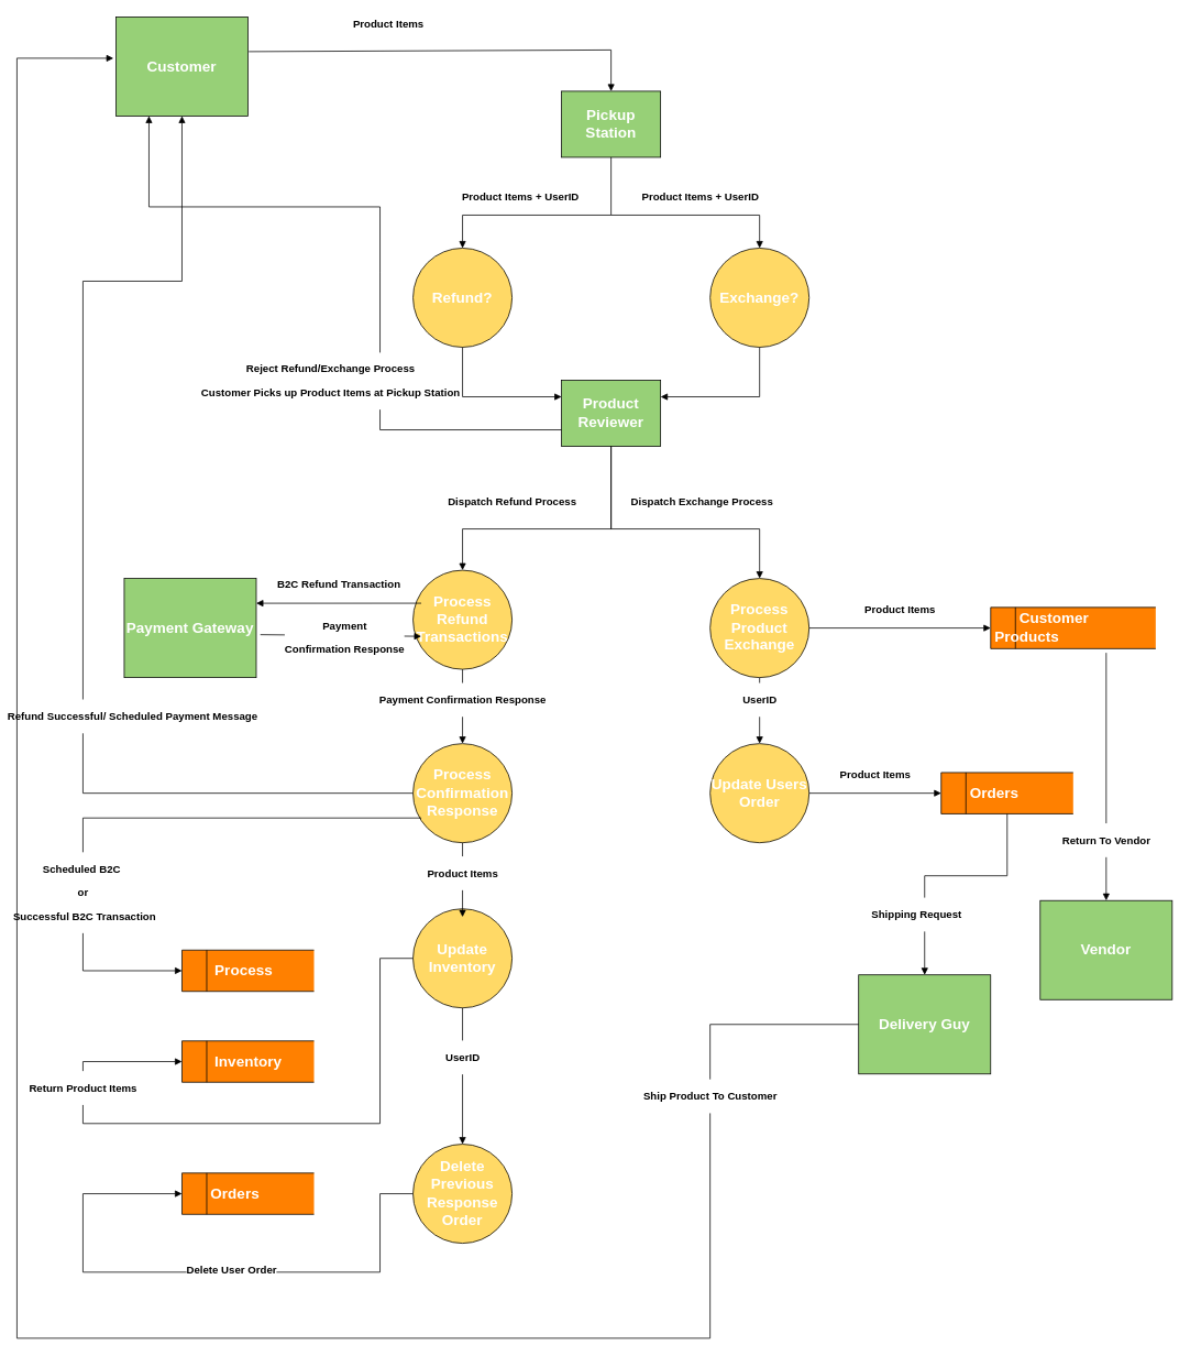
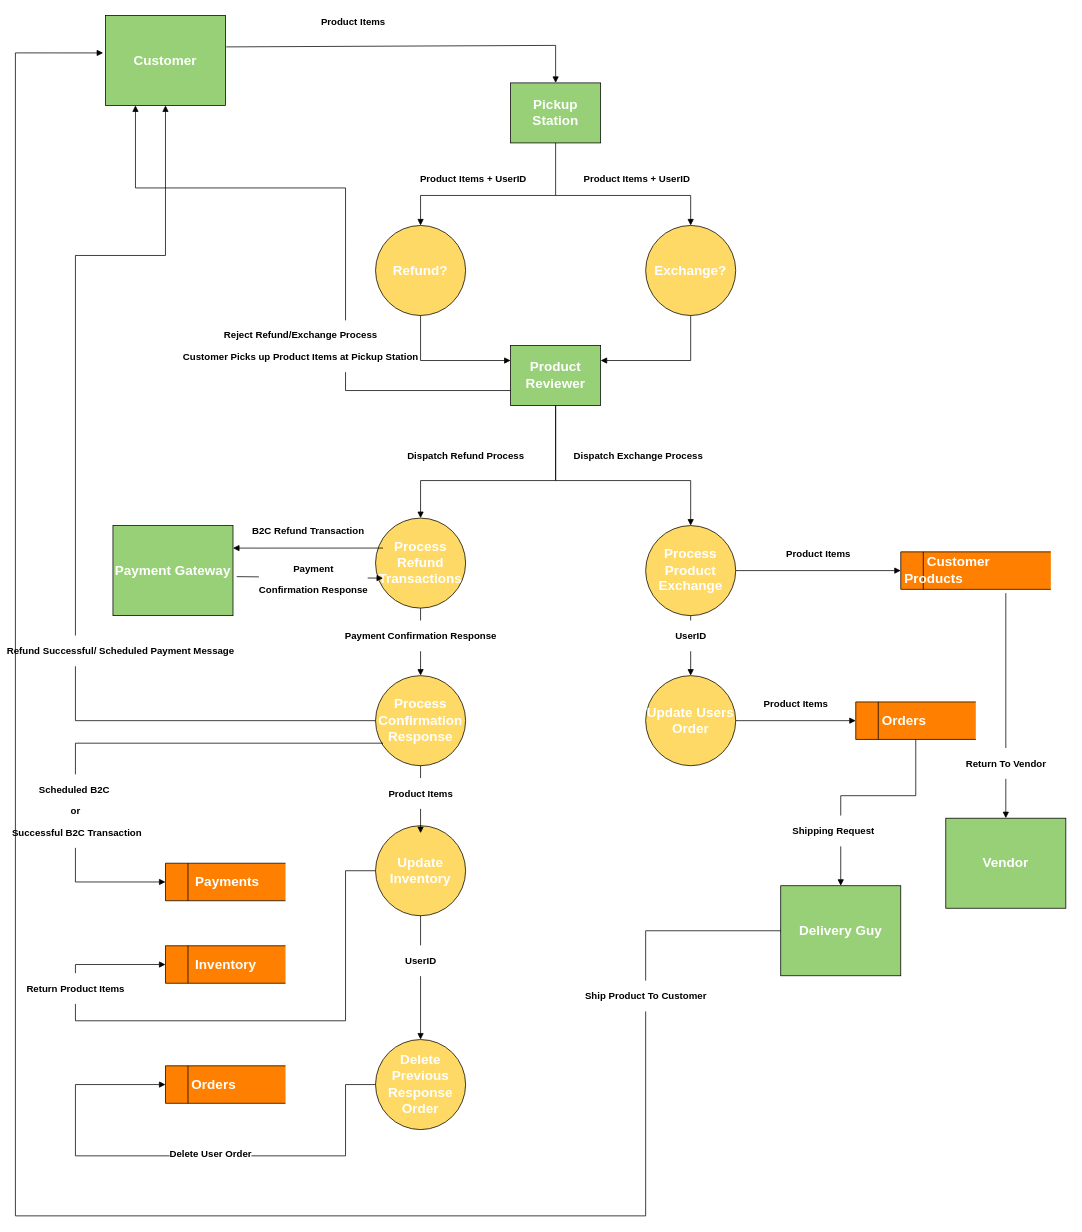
  <mxCell id="0" />
  <mxCell id="1" parent="0" />
  <mxCell id="2" value="&lt;h2&gt;&lt;font color=&quot;#ffffff&quot;&gt;Customer&lt;/font&gt;&lt;/h2&gt;" style="html=1;whiteSpace=wrap;fillColor=#97D077;" vertex="1" parent="1"><mxGeometry x="140" y="20" width="160" height="120" as="geometry" /></mxCell>
  <mxCell id="3" value="&lt;h2&gt;&lt;font color=&quot;#ffffff&quot;&gt;Pickup Station&lt;/font&gt;&lt;br&gt;&lt;/h2&gt;" style="html=1;whiteSpace=wrap;fillColor=#97D077;" vertex="1" parent="1"><mxGeometry x="680" y="110" width="120" height="80" as="geometry" /></mxCell>
  <mxCell id="4" value="&lt;h3&gt;Product Items&lt;br&gt;&lt;/h3&gt;" style="html=1;verticalAlign=bottom;endArrow=block;curved=0;rounded=0;entryX=0.5;entryY=0;entryDx=0;entryDy=0;exitX=1.006;exitY=0.35;exitDx=0;exitDy=0;exitPerimeter=0;" edge="1" parent="1" source="2" target="3"><mxGeometry x="-0.308" y="10" width="80" relative="1" as="geometry"><mxPoint x="620" y="60" as="sourcePoint" /><mxPoint x="700" y="60" as="targetPoint" /><Array as="points"><mxPoint x="740" y="60" /></Array><mxPoint as="offset" /></mxGeometry></mxCell>
  <mxCell id="5" value="&lt;h2&gt;&lt;font color=&quot;#ffffff&quot;&gt;Refund?&lt;/font&gt;&lt;/h2&gt;" style="ellipse;whiteSpace=wrap;html=1;aspect=fixed;fillColor=#FFD966;" vertex="1" parent="1"><mxGeometry x="500" y="300" width="120" height="120" as="geometry" /></mxCell>
  <mxCell id="6" value="&lt;h2&gt;&lt;font color=&quot;#ffffff&quot;&gt;Exchange?&lt;/font&gt;&lt;br&gt;&lt;/h2&gt;" style="ellipse;whiteSpace=wrap;html=1;aspect=fixed;fillColor=#FFD966;" vertex="1" parent="1"><mxGeometry x="860" y="300" width="120" height="120" as="geometry" /></mxCell>
  <mxCell id="7" value="&lt;h3&gt;Product Items + UserID&lt;br&gt;&lt;/h3&gt;" style="html=1;verticalAlign=bottom;endArrow=block;curved=0;rounded=0;entryX=0.5;entryY=0;entryDx=0;entryDy=0;" edge="1" parent="1" target="5"><mxGeometry width="80" relative="1" as="geometry"><mxPoint x="740" y="260" as="sourcePoint" /><mxPoint x="820" y="260" as="targetPoint" /><Array as="points"><mxPoint x="560" y="260" /></Array><mxPoint as="offset" /></mxGeometry></mxCell>
  <mxCell id="8" value="&lt;h3&gt;Product Items + UserID&lt;br&gt;&lt;/h3&gt;" style="html=1;verticalAlign=bottom;endArrow=block;curved=0;rounded=0;entryX=0.5;entryY=0;entryDx=0;entryDy=0;exitX=0.5;exitY=1;exitDx=0;exitDy=0;" edge="1" parent="1" source="3" target="6"><mxGeometry x="0.231" width="80" relative="1" as="geometry"><mxPoint x="740" y="260" as="sourcePoint" /><mxPoint x="820" y="260" as="targetPoint" /><Array as="points"><mxPoint x="740" y="260" /><mxPoint x="920" y="260" /></Array><mxPoint as="offset" /></mxGeometry></mxCell>
  <mxCell id="9" value="&lt;h2&gt;&lt;font color=&quot;#ffffff&quot;&gt;Product Reviewer&lt;/font&gt;&lt;br&gt;&lt;/h2&gt;" style="html=1;whiteSpace=wrap;fillColor=#97D077;" vertex="1" parent="1"><mxGeometry x="680" y="460" width="120" height="80" as="geometry" /></mxCell>
  <mxCell id="10" value="&lt;h3&gt;&lt;br&gt;&lt;/h3&gt;" style="html=1;verticalAlign=bottom;endArrow=block;curved=0;rounded=0;entryX=0;entryY=0.25;entryDx=0;entryDy=0;" edge="1" parent="1" target="9"><mxGeometry x="0.4" y="10" width="80" relative="1" as="geometry"><mxPoint x="560" y="420" as="sourcePoint" /><mxPoint x="640" y="420" as="targetPoint" /><Array as="points"><mxPoint x="560" y="480" /></Array><mxPoint as="offset" /></mxGeometry></mxCell>
  <mxCell id="11" value="" style="html=1;verticalAlign=bottom;endArrow=block;curved=0;rounded=0;entryX=1;entryY=0.25;entryDx=0;entryDy=0;" edge="1" parent="1" target="9"><mxGeometry x="0.4" y="-10" width="80" relative="1" as="geometry"><mxPoint x="920" y="420" as="sourcePoint" /><mxPoint x="1000" y="420" as="targetPoint" /><Array as="points"><mxPoint x="920" y="480" /></Array><mxPoint as="offset" /></mxGeometry></mxCell>
  <mxCell id="12" value="&lt;h3&gt;Reject Refund/Exchange Process&lt;/h3&gt;&lt;div&gt;&lt;h3&gt;Customer Picks up Product Items at Pickup Station&lt;/h3&gt;&lt;/div&gt;" style="html=1;verticalAlign=bottom;endArrow=block;curved=0;rounded=0;entryX=0.25;entryY=1;entryDx=0;entryDy=0;" edge="1" parent="1" target="2"><mxGeometry x="-0.449" y="60" width="80" relative="1" as="geometry"><mxPoint x="680" y="520" as="sourcePoint" /><mxPoint x="760" y="520" as="targetPoint" /><Array as="points"><mxPoint y="520" x="460" /><mxPoint y="330" x="460" /><mxPoint y="250" x="460" /><mxPoint x="180" y="250" /></Array><mxPoint as="offset" /></mxGeometry></mxCell>
  <mxCell id="13" value="&lt;h2&gt;&lt;font color=&quot;#ffffff&quot;&gt;Process Refund Transactions&lt;/font&gt;&lt;br&gt;&lt;/h2&gt;" style="ellipse;whiteSpace=wrap;html=1;aspect=fixed;fillColor=#FFD966;" vertex="1" parent="1"><mxGeometry x="500" y="690" width="120" height="120" as="geometry" /></mxCell>
  <mxCell id="14" value="&lt;h2&gt;&lt;font color=&quot;#ffffff&quot;&gt;Payment Gateway&lt;/font&gt;&lt;br&gt;&lt;/h2&gt;" style="html=1;whiteSpace=wrap;fillColor=#97D077;" vertex="1" parent="1"><mxGeometry x="150" y="700" width="160" height="120" as="geometry" /></mxCell>
  <mxCell id="15" value="&lt;h3&gt;B2C Refund Transaction&lt;/h3&gt;" style="html=1;verticalAlign=bottom;endArrow=block;curved=0;rounded=0;entryX=1;entryY=0.25;entryDx=0;entryDy=0;exitX=0.083;exitY=0.333;exitDx=0;exitDy=0;exitPerimeter=0;" edge="1" parent="1" source="13" target="14"><mxGeometry width="80" relative="1" as="geometry"><mxPoint x="510" y="670" as="sourcePoint" /><mxPoint x="590" y="670" as="targetPoint" /></mxGeometry></mxCell>
  <mxCell id="16" value="&lt;h3&gt;Payment&lt;/h3&gt;&lt;h3&gt;Confirmation Response&lt;/h3&gt;" style="html=1;verticalAlign=bottom;endArrow=block;curved=0;rounded=0;entryX=0.083;entryY=0.667;entryDx=0;entryDy=0;entryPerimeter=0;exitX=1.031;exitY=0.567;exitDx=0;exitDy=0;exitPerimeter=0;" edge="1" parent="1" source="14" target="13"><mxGeometry x="0.048" y="-40" width="80" relative="1" as="geometry"><mxPoint x="300" y="720" as="sourcePoint" /><mxPoint x="380" y="720" as="targetPoint" /><mxPoint as="offset" /></mxGeometry></mxCell>
  <mxCell id="17" value="&lt;h3&gt;Dispatch Refund Process&lt;/h3&gt;" style="html=1;verticalAlign=bottom;endArrow=block;curved=0;rounded=0;entryX=0.5;entryY=0;entryDx=0;entryDy=0;" edge="1" parent="1" target="13"><mxGeometry x="0.333" y="-10" width="80" relative="1" as="geometry"><mxPoint x="740" y="540" as="sourcePoint" /><mxPoint x="820" y="540" as="targetPoint" /><Array as="points"><mxPoint x="740" y="640" /><mxPoint x="560" y="640" /></Array><mxPoint as="offset" /></mxGeometry></mxCell>
  <mxCell id="18" value="&lt;h2&gt;&lt;font color=&quot;#ffffff&quot;&gt;Process Confirmation Response&lt;br&gt;&lt;/font&gt;&lt;/h2&gt;" style="ellipse;whiteSpace=wrap;html=1;aspect=fixed;fillColor=#FFD966;" vertex="1" parent="1"><mxGeometry x="500" y="900" width="120" height="120" as="geometry" /></mxCell>
  <mxCell id="19" value="&lt;h3&gt;Payment Confirmation Response&lt;/h3&gt;" style="html=1;verticalAlign=bottom;endArrow=block;curved=0;rounded=0;entryX=0.5;entryY=0;entryDx=0;entryDy=0;" edge="1" parent="1" target="18"><mxGeometry x="0.333" width="80" relative="1" as="geometry"><mxPoint x="560" y="810" as="sourcePoint" /><mxPoint x="640" y="810" as="targetPoint" /><mxPoint as="offset" /></mxGeometry></mxCell>
  <mxCell id="20" value="&lt;h3&gt;Refund Successful/ Scheduled Payment Message&lt;/h3&gt;" style="html=1;verticalAlign=bottom;endArrow=block;curved=0;rounded=0;entryX=0.5;entryY=1;entryDx=0;entryDy=0;exitX=0;exitY=0.5;exitDx=0;exitDy=0;" edge="1" parent="1" source="18" target="2"><mxGeometry x="-0.298" y="-60" width="80" relative="1" as="geometry"><mxPoint x="450" y="960" as="sourcePoint" /><mxPoint x="530" y="960" as="targetPoint" /><Array as="points"><mxPoint x="100" y="960" /><mxPoint x="100" y="340" /><mxPoint x="220" y="340" /></Array><mxPoint as="offset" /></mxGeometry></mxCell>
  <mxCell id="21" value="&lt;h2&gt;&lt;font color=&quot;#ffffff&quot;&gt;Update Inventory&lt;br&gt;&lt;/font&gt;&lt;/h2&gt;" style="ellipse;whiteSpace=wrap;html=1;aspect=fixed;fillColor=#FFD966;" vertex="1" parent="1"><mxGeometry x="500" y="1100" width="120" height="120" as="geometry" /></mxCell>
  <mxCell id="22" value="&lt;h2&gt;&lt;font color=&quot;#ffffff&quot;&gt;&amp;nbsp;&amp;nbsp;&amp;nbsp;&amp;nbsp;&amp;nbsp;&amp;nbsp; Inventory&lt;/font&gt;&lt;br&gt;&lt;/h2&gt;" style="html=1;dashed=0;whiteSpace=wrap;shape=mxgraph.dfd.dataStoreID;align=left;spacingLeft=3;points=[[0,0],[0.5,0],[1,0],[0,0.5],[1,0.5],[0,1],[0.5,1],[1,1]];fillColor=#FF8000;" vertex="1" parent="1"><mxGeometry x="220" y="1260" width="160" height="50" as="geometry" /></mxCell>
- <mxCell id="23" value="&lt;h2&gt;&lt;font color=&quot;#ffffff&quot;&gt;&amp;nbsp;&amp;nbsp;&amp;nbsp;&amp;nbsp;&amp;nbsp;&amp;nbsp; Process&lt;br&gt;&lt;/font&gt;&lt;/h2&gt;" style="html=1;dashed=0;whiteSpace=wrap;shape=mxgraph.dfd.dataStoreID;align=left;spacingLeft=3;points=[[0,0],[0.5,0],[1,0],[0,0.5],[1,0.5],[0,1],[0.5,1],[1,1]];fillColor=#FF8000;" vertex="1" parent="1"><mxGeometry x="220" y="1150" width="160" height="50" as="geometry" /></mxCell>
+ <mxCell id="23" value="&lt;h2&gt;&lt;font color=&quot;#ffffff&quot;&gt;&amp;nbsp;&amp;nbsp;&amp;nbsp;&amp;nbsp;&amp;nbsp;&amp;nbsp; Payments&lt;br&gt;&lt;/font&gt;&lt;/h2&gt;" style="html=1;dashed=0;whiteSpace=wrap;shape=mxgraph.dfd.dataStoreID;align=left;spacingLeft=3;points=[[0,0],[0.5,0],[1,0],[0,0.5],[1,0.5],[0,1],[0.5,1],[1,1]];fillColor=#FF8000;" vertex="1" parent="1"><mxGeometry x="220" y="1150" width="160" height="50" as="geometry" /></mxCell>
  <mxCell id="24" value="&lt;h3&gt;Product Items&lt;/h3&gt;" style="html=1;verticalAlign=bottom;endArrow=block;curved=0;rounded=0;entryX=0.5;entryY=0.083;entryDx=0;entryDy=0;entryPerimeter=0;exitX=0.5;exitY=1;exitDx=0;exitDy=0;" edge="1" parent="1" source="18" target="21"><mxGeometry x="0.334" width="80" relative="1" as="geometry"><mxPoint x="560" y="1050" as="sourcePoint" /><mxPoint x="640" y="1050" as="targetPoint" /><mxPoint as="offset" /></mxGeometry></mxCell>
  <mxCell id="25" value="&lt;h3&gt;Scheduled B2C&amp;nbsp;&lt;/h3&gt;&lt;h3&gt;or&lt;/h3&gt;&lt;h3&gt;&amp;nbsp;Successful B2C Transaction&lt;/h3&gt;" style="html=1;verticalAlign=bottom;endArrow=block;curved=0;rounded=0;entryX=0;entryY=0.5;entryDx=0;entryDy=0;" edge="1" parent="1" target="23"><mxGeometry x="0.543" width="80" relative="1" as="geometry"><mxPoint x="510" y="990" as="sourcePoint" /><mxPoint x="510" y="1030" as="targetPoint" /><Array as="points"><mxPoint x="100" y="990" /><mxPoint x="100" y="1175" /></Array><mxPoint as="offset" /></mxGeometry></mxCell>
  <mxCell id="26" value="&lt;h3&gt;Return Product Items&lt;/h3&gt;" style="html=1;verticalAlign=bottom;endArrow=block;curved=0;rounded=0;entryX=0;entryY=0.5;entryDx=0;entryDy=0;exitX=0;exitY=0.5;exitDx=0;exitDy=0;" edge="1" parent="1" source="21" target="22"><mxGeometry x="0.56" width="80" relative="1" as="geometry"><mxPoint x="410" y="1220" as="sourcePoint" /><mxPoint x="10" y="1345" as="targetPoint" /><Array as="points"><mxPoint y="1160" x="460" /><mxPoint y="1360" x="460" /><mxPoint x="100" y="1360" /><mxPoint x="100" y="1285" /></Array><mxPoint as="offset" /></mxGeometry></mxCell>
  <mxCell id="27" value="&lt;h2&gt;&lt;font color=&quot;#ffffff&quot;&gt;Process Product Exchange&lt;br&gt;&lt;/font&gt;&lt;/h2&gt;" style="ellipse;whiteSpace=wrap;html=1;aspect=fixed;fillColor=#FFD966;" vertex="1" parent="1"><mxGeometry x="860" y="700" width="120" height="120" as="geometry" /></mxCell>
  <mxCell id="28" value="&lt;h3&gt;Dispatch Exchange Process&lt;/h3&gt;" style="html=1;verticalAlign=bottom;endArrow=block;curved=0;rounded=0;exitX=0.5;exitY=1;exitDx=0;exitDy=0;entryX=0.5;entryY=0;entryDx=0;entryDy=0;" edge="1" parent="1" source="9" target="27"><mxGeometry x="0.235" y="10" width="80" relative="1" as="geometry"><mxPoint x="690" y="680" as="sourcePoint" /><mxPoint x="770" y="680" as="targetPoint" /><Array as="points"><mxPoint x="740" y="640" /><mxPoint x="920" y="640" /></Array><mxPoint as="offset" /></mxGeometry></mxCell>
  <mxCell id="29" value="&lt;h2&gt;&lt;font color=&quot;#ffffff&quot;&gt;&amp;nbsp;&amp;nbsp;&amp;nbsp;&amp;nbsp;&amp;nbsp; Customer Products&lt;/font&gt;&lt;br&gt;&lt;/h2&gt;" style="html=1;dashed=0;whiteSpace=wrap;shape=mxgraph.dfd.dataStoreID;align=left;spacingLeft=3;points=[[0,0],[0.5,0],[1,0],[0,0.5],[1,0.5],[0,1],[0.5,1],[1,1]];fillColor=#FF8000;" vertex="1" parent="1"><mxGeometry x="1200" y="735" width="200" height="50" as="geometry" /></mxCell>
  <mxCell id="30" value="&lt;h3&gt;Product Items&lt;/h3&gt;" style="html=1;verticalAlign=bottom;endArrow=block;curved=0;rounded=0;exitX=1;exitY=0.5;exitDx=0;exitDy=0;" edge="1" parent="1" source="27" target="29"><mxGeometry width="80" relative="1" as="geometry"><mxPoint x="1020" y="750" as="sourcePoint" /><mxPoint x="1100" y="750" as="targetPoint" /></mxGeometry></mxCell>
  <mxCell id="31" value="&lt;h2&gt;&lt;font color=&quot;#ffffff&quot;&gt;&amp;nbsp;&amp;nbsp;&amp;nbsp;&amp;nbsp;&amp;nbsp; Orders&lt;br&gt;&lt;/font&gt;&lt;/h2&gt;" style="html=1;dashed=0;whiteSpace=wrap;shape=mxgraph.dfd.dataStoreID;align=left;spacingLeft=3;points=[[0,0],[0.5,0],[1,0],[0,0.5],[1,0.5],[0,1],[0.5,1],[1,1]];fillColor=#FF8000;" vertex="1" parent="1"><mxGeometry x="1140" y="935" width="160" height="50" as="geometry" /></mxCell>
  <mxCell id="32" value="&lt;h2&gt;&lt;font color=&quot;#ffffff&quot;&gt;Update Users Order&lt;br&gt;&lt;/font&gt;&lt;/h2&gt;" style="ellipse;whiteSpace=wrap;html=1;aspect=fixed;fillColor=#FFD966;" vertex="1" parent="1"><mxGeometry x="860" y="900" width="120" height="120" as="geometry" /></mxCell>
  <mxCell id="33" value="&lt;h3&gt;Product Items&lt;/h3&gt;" style="html=1;verticalAlign=bottom;endArrow=block;curved=0;rounded=0;entryX=0;entryY=0.5;entryDx=0;entryDy=0;exitX=1;exitY=0.5;exitDx=0;exitDy=0;" edge="1" parent="1" source="32" target="31"><mxGeometry width="80" relative="1" as="geometry"><mxPoint x="1030" y="950" as="sourcePoint" /><mxPoint x="1250" y="1015" as="targetPoint" /><Array as="points" /><mxPoint as="offset" /></mxGeometry></mxCell>
  <mxCell id="34" value="&lt;h2&gt;&lt;font color=&quot;#ffffff&quot;&gt;&amp;nbsp;&amp;nbsp;&amp;nbsp;&amp;nbsp;&amp;nbsp; Orders&lt;br&gt;&lt;/font&gt;&lt;/h2&gt;" style="html=1;dashed=0;whiteSpace=wrap;shape=mxgraph.dfd.dataStoreID;align=left;spacingLeft=3;points=[[0,0],[0.5,0],[1,0],[0,0.5],[1,0.5],[0,1],[0.5,1],[1,1]];fillColor=#FF8000;" vertex="1" parent="1"><mxGeometry x="220" y="1420" width="160" height="50" as="geometry" /></mxCell>
  <mxCell id="35" value="&lt;h2&gt;&lt;font color=&quot;#ffffff&quot;&gt;Delete Previous Response Order&lt;br&gt;&lt;/font&gt;&lt;/h2&gt;" style="ellipse;whiteSpace=wrap;html=1;aspect=fixed;fillColor=#FFD966;" vertex="1" parent="1"><mxGeometry x="500" y="1385" width="120" height="120" as="geometry" /></mxCell>
  <mxCell id="36" value="&lt;h3&gt;UserID&lt;/h3&gt;" style="html=1;verticalAlign=bottom;endArrow=block;curved=0;rounded=0;" edge="1" parent="1" source="21" target="35"><mxGeometry width="80" relative="1" as="geometry"><mxPoint x="560" y="1280" as="sourcePoint" /><mxPoint x="640" y="1280" as="targetPoint" /></mxGeometry></mxCell>
  <mxCell id="37" value="&lt;h3&gt;Delete User Order&lt;/h3&gt;" style="html=1;verticalAlign=bottom;endArrow=block;curved=0;rounded=0;entryX=0;entryY=0.5;entryDx=0;entryDy=0;exitX=0;exitY=0.5;exitDx=0;exitDy=0;" edge="1" parent="1" source="35" target="34"><mxGeometry x="-0.113" y="20" width="80" relative="1" as="geometry"><mxPoint x="300" y="1520" as="sourcePoint" /><mxPoint x="380" y="1520" as="targetPoint" /><Array as="points"><mxPoint y="1445" x="460" /><mxPoint y="1540" x="460" /><mxPoint x="100" y="1540" /><mxPoint x="100" y="1445" /></Array><mxPoint as="offset" /></mxGeometry></mxCell>
  <mxCell id="38" value="&lt;h3&gt;UserID&lt;/h3&gt;" style="html=1;verticalAlign=bottom;endArrow=block;curved=0;rounded=0;" edge="1" parent="1" source="27" target="32"><mxGeometry x="0.25" width="80" relative="1" as="geometry"><mxPoint x="910" y="860" as="sourcePoint" /><mxPoint x="990" y="860" as="targetPoint" /><mxPoint as="offset" /></mxGeometry></mxCell>
  <mxCell id="39" value="&lt;h2&gt;&lt;font color=&quot;#ffffff&quot;&gt;Vendor&lt;br&gt;&lt;/font&gt;&lt;/h2&gt;" style="html=1;whiteSpace=wrap;fillColor=#97D077;" vertex="1" parent="1"><mxGeometry x="1260" y="1090" width="160" height="120" as="geometry" /></mxCell>
  <mxCell id="40" value="&lt;h3&gt;Return To Vendor&lt;/h3&gt;" style="html=1;verticalAlign=bottom;endArrow=block;curved=0;rounded=0;" edge="1" parent="1" target="39"><mxGeometry x="0.667" width="80" relative="1" as="geometry"><mxPoint x="1340" y="790" as="sourcePoint" /><mxPoint x="1380" y="860" as="targetPoint" /><mxPoint as="offset" /></mxGeometry></mxCell>
  <mxCell id="41" value="&lt;h2&gt;&lt;font color=&quot;#ffffff&quot;&gt;Delivery Guy&lt;/font&gt;&lt;br&gt;&lt;/h2&gt;" style="html=1;whiteSpace=wrap;fillColor=#97D077;" vertex="1" parent="1"><mxGeometry x="1040" y="1180" width="160" height="120" as="geometry" /></mxCell>
  <mxCell id="42" value="&lt;h3&gt;Shipping Request&lt;/h3&gt;" style="html=1;verticalAlign=bottom;endArrow=block;curved=0;rounded=0;entryX=0.5;entryY=0;entryDx=0;entryDy=0;exitX=0.5;exitY=1;exitDx=0;exitDy=0;" edge="1" parent="1" source="31" target="41"><mxGeometry x="0.661" y="-10" width="80" relative="1" as="geometry"><mxPoint x="1150" y="1060" as="sourcePoint" /><mxPoint x="1230" y="1060" as="targetPoint" /><Array as="points"><mxPoint x="1220" y="1060" /><mxPoint x="1120" y="1060" /></Array><mxPoint as="offset" /></mxGeometry></mxCell>
  <mxCell id="43" value="&lt;h3&gt;Ship Product To Customer&lt;/h3&gt;" style="html=1;verticalAlign=bottom;endArrow=block;curved=0;rounded=0;entryX=-0.019;entryY=0.417;entryDx=0;entryDy=0;entryPerimeter=0;" edge="1" parent="1" source="41" target="2"><mxGeometry x="-0.811" width="80" relative="1" as="geometry"><mxPoint x="910" y="1250" as="sourcePoint" /><mxPoint x="990" y="1250" as="targetPoint" /><Array as="points"><mxPoint x="860" y="1240" /><mxPoint x="860" y="1620" /><mxPoint x="20" y="1620" /><mxPoint x="20" y="70" /></Array><mxPoint as="offset" /></mxGeometry></mxCell>
